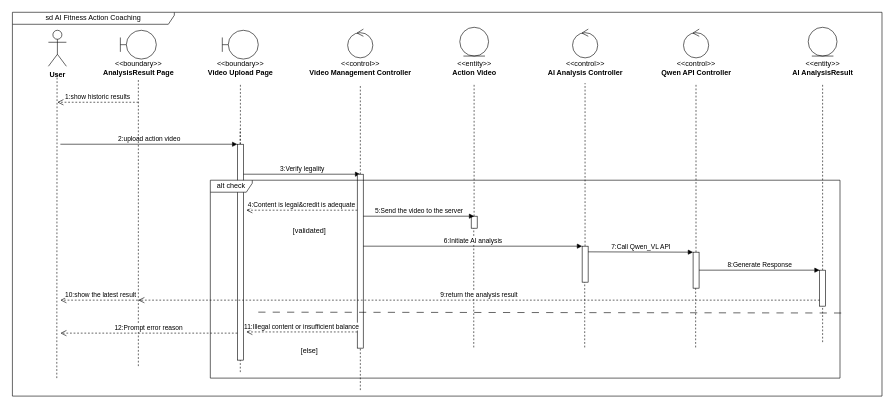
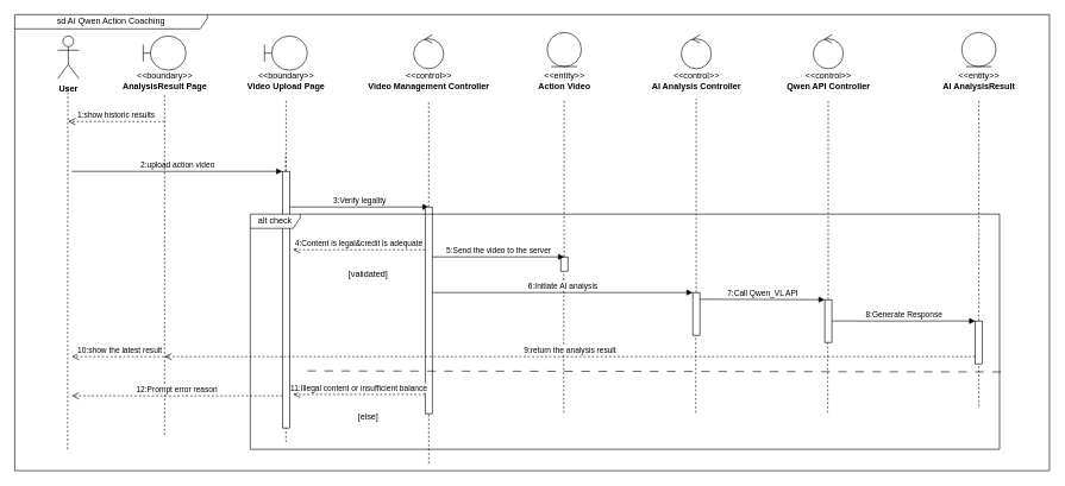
  <mxCell id="0" />
  <mxCell id="1" parent="0" />
  <mxCell id="2" value="" style="endArrow=none;dashed=1;html=1;rounded=0;" parent="1" source="38" edge="1"><mxGeometry width="50" height="50" relative="1" as="geometry"><mxPoint x="400" y="870" as="sourcePoint" /><mxPoint x="399.66" y="215" as="targetPoint" /></mxGeometry></mxCell>
  <mxCell id="3" value="&lt;b&gt;User&lt;/b&gt;" style="shape=umlActor;verticalLabelPosition=bottom;verticalAlign=top;html=1;outlineConnect=0;" parent="1" vertex="1"><mxGeometry x="80" y="50" width="30" height="60" as="geometry" /></mxCell>
  <mxCell id="4" value="" style="endArrow=none;dashed=1;html=1;rounded=0;" parent="1" edge="1"><mxGeometry width="50" height="50" relative="1" as="geometry"><mxPoint x="94" y="630" as="sourcePoint" /><mxPoint x="94.47" y="120" as="targetPoint" /></mxGeometry></mxCell>
  <mxCell id="5" value="" style="shape=umlBoundary;whiteSpace=wrap;html=1;aspect=fixed;" parent="1" vertex="1"><mxGeometry x="370" y="50" width="60" height="48" as="geometry" /></mxCell>
  <mxCell id="6" value="&amp;lt;&amp;lt;boundary&amp;gt;&amp;gt;&lt;br&gt;&lt;b&gt;Video Upload Page&lt;/b&gt;" style="text;html=1;align=center;verticalAlign=middle;resizable=0;points=[];autosize=1;strokeColor=none;fillColor=none;" parent="1" vertex="1"><mxGeometry x="335" y="93" width="130" height="40" as="geometry" /></mxCell>
  <mxCell id="7" value="" style="endArrow=none;dashed=1;html=1;rounded=0;" parent="1" source="38" edge="1"><mxGeometry width="50" height="50" relative="1" as="geometry"><mxPoint x="399.58" y="580.833" as="sourcePoint" /><mxPoint x="400.16" y="140" as="targetPoint" /></mxGeometry></mxCell>
  <mxCell id="8" value="" style="ellipse;shape=umlControl;whiteSpace=wrap;html=1;aspect=fixed;" parent="1" vertex="1"><mxGeometry x="579" y="48" width="42" height="48" as="geometry" /></mxCell>
  <mxCell id="9" value="&amp;lt;&amp;lt;control&amp;gt;&amp;gt;&lt;br&gt;&lt;b&gt;Video Management Controller&lt;/b&gt;" style="text;html=1;align=center;verticalAlign=middle;resizable=0;points=[];autosize=1;strokeColor=none;fillColor=none;" parent="1" vertex="1"><mxGeometry x="505" y="93" width="190" height="40" as="geometry" /></mxCell>
  <mxCell id="10" value="" style="endArrow=none;dashed=1;html=1;rounded=0;" parent="1" edge="1"><mxGeometry width="50" height="50" relative="1" as="geometry"><mxPoint x="600.16" y="650" as="sourcePoint" /><mxPoint x="600.16" y="140" as="targetPoint" /></mxGeometry></mxCell>
  <mxCell id="11" value="" style="ellipse;shape=umlControl;whiteSpace=wrap;html=1;aspect=fixed;" parent="1" vertex="1"><mxGeometry x="954" y="48" width="42" height="48" as="geometry" /></mxCell>
  <mxCell id="12" value="&amp;lt;&amp;lt;control&amp;gt;&amp;gt;&lt;br&gt;&lt;b&gt;AI Analysis Controller&lt;/b&gt;" style="text;html=1;align=center;verticalAlign=middle;resizable=0;points=[];autosize=1;strokeColor=none;fillColor=none;" parent="1" vertex="1"><mxGeometry x="900" y="93" width="150" height="40" as="geometry" /></mxCell>
  <mxCell id="13" value="" style="ellipse;shape=umlEntity;whiteSpace=wrap;html=1;aspect=fixed;" parent="1" vertex="1"><mxGeometry x="766" y="45" width="48" height="48" as="geometry" /></mxCell>
  <mxCell id="14" value="&amp;lt;&amp;lt;entity&amp;gt;&amp;gt;&lt;br&gt;&lt;b&gt;Action Video&lt;/b&gt;" style="text;html=1;align=center;verticalAlign=middle;resizable=0;points=[];autosize=1;strokeColor=none;fillColor=none;" parent="1" vertex="1"><mxGeometry x="740" y="93" width="100" height="40" as="geometry" /></mxCell>
  <mxCell id="15" value="" style="endArrow=none;dashed=1;html=1;rounded=0;" parent="1" source="23" edge="1"><mxGeometry width="50" height="50" relative="1" as="geometry"><mxPoint x="789.29" y="578.833" as="sourcePoint" /><mxPoint x="789.87" y="138" as="targetPoint" /></mxGeometry></mxCell>
  <mxCell id="16" value="" style="endArrow=none;dashed=1;html=1;rounded=0;" parent="1" source="25" edge="1"><mxGeometry width="50" height="50" relative="1" as="geometry"><mxPoint x="974.29" y="578.833" as="sourcePoint" /><mxPoint x="974.87" y="138" as="targetPoint" /></mxGeometry></mxCell>
  <mxCell id="17" value="" style="endArrow=none;dashed=1;html=1;rounded=0;" parent="1" source="27" edge="1"><mxGeometry width="50" height="50" relative="1" as="geometry"><mxPoint x="1159.29" y="578.833" as="sourcePoint" /><mxPoint x="1159.87" y="138" as="targetPoint" /></mxGeometry></mxCell>
  <mxCell id="18" value="2:upload action video" style="html=1;verticalAlign=bottom;endArrow=block;curved=0;rounded=0;" parent="1" edge="1"><mxGeometry width="80" relative="1" as="geometry"><mxPoint x="100" y="240" as="sourcePoint" /><mxPoint x="395" y="240" as="targetPoint" /><mxPoint as="offset" /></mxGeometry></mxCell>
  <mxCell id="19" value="" style="endArrow=none;dashed=1;html=1;rounded=0;" parent="1" target="38" edge="1"><mxGeometry width="50" height="50" relative="1" as="geometry"><mxPoint x="399.58" y="580.833" as="sourcePoint" /><mxPoint x="400.16" y="140" as="targetPoint" /></mxGeometry></mxCell>
  <mxCell id="20" value="3:Verify legality" style="html=1;verticalAlign=bottom;endArrow=block;curved=0;rounded=0;" parent="1" edge="1"><mxGeometry width="80" relative="1" as="geometry"><mxPoint x="405" y="290" as="sourcePoint" /><mxPoint x="600" y="290" as="targetPoint" /></mxGeometry></mxCell>
  <mxCell id="21" value="" style="html=1;points=[[0,0,0,0,5],[0,1,0,0,-5],[1,0,0,0,5],[1,1,0,0,-5]];perimeter=orthogonalPerimeter;outlineConnect=0;targetShapes=umlLifeline;portConstraint=eastwest;newEdgeStyle={&quot;curved&quot;:0,&quot;rounded&quot;:0};" parent="1" vertex="1"><mxGeometry x="595" y="290" width="10" height="290" as="geometry" /></mxCell>
  <mxCell id="22" value="" style="endArrow=none;dashed=1;html=1;rounded=0;" parent="1" target="23" edge="1"><mxGeometry width="50" height="50" relative="1" as="geometry"><mxPoint x="789.29" y="578.833" as="sourcePoint" /><mxPoint x="789.87" y="138" as="targetPoint" /></mxGeometry></mxCell>
  <mxCell id="23" value="" style="html=1;points=[[0,0,0,0,5],[0,1,0,0,-5],[1,0,0,0,5],[1,1,0,0,-5]];perimeter=orthogonalPerimeter;outlineConnect=0;targetShapes=umlLifeline;portConstraint=eastwest;newEdgeStyle={&quot;curved&quot;:0,&quot;rounded&quot;:0};" parent="1" vertex="1"><mxGeometry x="785" y="360" width="10" height="20" as="geometry" /></mxCell>
  <mxCell id="24" value="" style="endArrow=none;dashed=1;html=1;rounded=0;" parent="1" target="25" edge="1"><mxGeometry width="50" height="50" relative="1" as="geometry"><mxPoint x="974.29" y="578.833" as="sourcePoint" /><mxPoint x="974.87" y="138" as="targetPoint" /></mxGeometry></mxCell>
  <mxCell id="25" value="" style="html=1;points=[[0,0,0,0,5],[0,1,0,0,-5],[1,0,0,0,5],[1,1,0,0,-5]];perimeter=orthogonalPerimeter;outlineConnect=0;targetShapes=umlLifeline;portConstraint=eastwest;newEdgeStyle={&quot;curved&quot;:0,&quot;rounded&quot;:0};" parent="1" vertex="1"><mxGeometry x="970" y="410" width="10" height="60" as="geometry" /></mxCell>
  <mxCell id="26" value="" style="endArrow=none;dashed=1;html=1;rounded=0;" parent="1" target="27" edge="1"><mxGeometry width="50" height="50" relative="1" as="geometry"><mxPoint x="1159.29" y="578.833" as="sourcePoint" /><mxPoint x="1159.87" y="138" as="targetPoint" /></mxGeometry></mxCell>
  <mxCell id="27" value="" style="html=1;points=[[0,0,0,0,5],[0,1,0,0,-5],[1,0,0,0,5],[1,1,0,0,-5]];perimeter=orthogonalPerimeter;outlineConnect=0;targetShapes=umlLifeline;portConstraint=eastwest;newEdgeStyle={&quot;curved&quot;:0,&quot;rounded&quot;:0};" parent="1" vertex="1"><mxGeometry x="1155" y="420" width="10" height="60" as="geometry" /></mxCell>
  <mxCell id="28" value="" style="endArrow=none;dashed=1;html=1;rounded=0;" parent="1" edge="1"><mxGeometry width="50" height="50" relative="1" as="geometry"><mxPoint x="1371" y="570" as="sourcePoint" /><mxPoint x="1371" y="138" as="targetPoint" /></mxGeometry></mxCell>
  <mxCell id="29" value="1:show historic results" style="html=1;verticalAlign=bottom;endArrow=open;dashed=1;endSize=8;curved=0;rounded=0;" parent="1" edge="1"><mxGeometry relative="1" as="geometry"><mxPoint x="230" y="170" as="sourcePoint" /><mxPoint x="95" y="170" as="targetPoint" /></mxGeometry></mxCell>
  <mxCell id="30" value="" style="ellipse;shape=umlControl;whiteSpace=wrap;html=1;aspect=fixed;" parent="1" vertex="1"><mxGeometry x="1139" y="48" width="42" height="48" as="geometry" /></mxCell>
  <mxCell id="31" value="&amp;lt;&amp;lt;control&amp;gt;&amp;gt;&lt;br&gt;&lt;b&gt;Qwen API Controller&lt;/b&gt;" style="text;html=1;align=center;verticalAlign=middle;resizable=0;points=[];autosize=1;strokeColor=none;fillColor=none;" parent="1" vertex="1"><mxGeometry x="1090" y="93" width="140" height="40" as="geometry" /></mxCell>
  <mxCell id="32" value="" style="ellipse;shape=umlEntity;whiteSpace=wrap;html=1;aspect=fixed;" parent="1" vertex="1"><mxGeometry x="1347" y="45" width="48" height="48" as="geometry" /></mxCell>
  <mxCell id="33" value="&amp;lt;&amp;lt;entity&amp;gt;&amp;gt;&lt;br&gt;&lt;b&gt;AI AnalysisResult&lt;/b&gt;" style="text;html=1;align=center;verticalAlign=middle;resizable=0;points=[];autosize=1;strokeColor=none;fillColor=none;" parent="1" vertex="1"><mxGeometry x="1311" y="93" width="120" height="40" as="geometry" /></mxCell>
  <mxCell id="34" value="" style="shape=umlBoundary;whiteSpace=wrap;html=1;aspect=fixed;" parent="1" vertex="1"><mxGeometry x="200" y="50" width="60" height="48" as="geometry" /></mxCell>
  <mxCell id="35" value="&amp;lt;&amp;lt;boundary&amp;gt;&amp;gt;&lt;br&gt;&lt;b&gt;AnalysisResult Page&lt;/b&gt;" style="text;html=1;align=center;verticalAlign=middle;resizable=0;points=[];autosize=1;strokeColor=none;fillColor=none;" parent="1" vertex="1"><mxGeometry x="160" y="93" width="140" height="40" as="geometry" /></mxCell>
  <mxCell id="36" value="" style="endArrow=none;dashed=1;html=1;rounded=0;" parent="1" edge="1"><mxGeometry width="50" height="50" relative="1" as="geometry"><mxPoint x="230" y="610" as="sourcePoint" /><mxPoint x="230" y="133" as="targetPoint" /></mxGeometry></mxCell>
  <mxCell id="37" value="" style="endArrow=none;dashed=1;html=1;rounded=0;" parent="1" target="38" edge="1"><mxGeometry width="50" height="50" relative="1" as="geometry"><mxPoint x="400" y="620" as="sourcePoint" /><mxPoint x="399.66" y="215" as="targetPoint" /></mxGeometry></mxCell>
  <mxCell id="38" value="" style="html=1;points=[[0,0,0,0,5],[0,1,0,0,-5],[1,0,0,0,5],[1,1,0,0,-5]];perimeter=orthogonalPerimeter;outlineConnect=0;targetShapes=umlLifeline;portConstraint=eastwest;newEdgeStyle={&quot;curved&quot;:0,&quot;rounded&quot;:0};" parent="1" vertex="1"><mxGeometry x="395" y="240" width="10" height="360" as="geometry" /></mxCell>
  <mxCell id="39" value="alt check" style="shape=umlFrame;whiteSpace=wrap;html=1;pointerEvents=0;width=70;height=20;" parent="1" vertex="1"><mxGeometry x="350" y="300" width="1050" height="330" as="geometry" /></mxCell>
  <mxCell id="40" value="5:Send the video to the server" style="html=1;verticalAlign=bottom;endArrow=block;curved=0;rounded=0;" parent="1" edge="1"><mxGeometry width="80" relative="1" as="geometry"><mxPoint x="605" y="360" as="sourcePoint" /><mxPoint x="790" y="360" as="targetPoint" /></mxGeometry></mxCell>
  <mxCell id="41" value="6:Initiate AI analysis" style="html=1;verticalAlign=bottom;endArrow=block;curved=0;rounded=0;" parent="1" edge="1"><mxGeometry width="80" relative="1" as="geometry"><mxPoint x="605" y="410" as="sourcePoint" /><mxPoint x="970" y="410" as="targetPoint" /></mxGeometry></mxCell>
  <mxCell id="42" value="7:Call Qwen_VL API" style="html=1;verticalAlign=bottom;endArrow=block;curved=0;rounded=0;" parent="1" target="27" edge="1"><mxGeometry width="80" relative="1" as="geometry"><mxPoint x="980" y="419.47" as="sourcePoint" /><mxPoint x="1345" y="419.47" as="targetPoint" /></mxGeometry></mxCell>
  <mxCell id="43" value="8:Generate Response" style="html=1;verticalAlign=bottom;endArrow=block;curved=0;rounded=0;" parent="1" target="44" edge="1"><mxGeometry width="80" relative="1" as="geometry"><mxPoint x="1165" y="450" as="sourcePoint" /><mxPoint x="1360" y="450" as="targetPoint" /></mxGeometry></mxCell>
  <mxCell id="44" value="" style="html=1;points=[[0,0,0,0,5],[0,1,0,0,-5],[1,0,0,0,5],[1,1,0,0,-5]];perimeter=orthogonalPerimeter;outlineConnect=0;targetShapes=umlLifeline;portConstraint=eastwest;newEdgeStyle={&quot;curved&quot;:0,&quot;rounded&quot;:0};" parent="1" vertex="1"><mxGeometry x="1366" y="450" width="10" height="60" as="geometry" /></mxCell>
  <mxCell id="45" value="9:return the analysis result" style="html=1;verticalAlign=bottom;endArrow=open;dashed=1;endSize=8;curved=0;rounded=0;" parent="1" edge="1"><mxGeometry relative="1" as="geometry"><mxPoint x="1366" y="500" as="sourcePoint" /><mxPoint x="230" y="500" as="targetPoint" /></mxGeometry></mxCell>
  <mxCell id="46" value="10:show the latest result" style="html=1;verticalAlign=bottom;endArrow=open;dashed=1;endSize=8;curved=0;rounded=0;" parent="1" edge="1"><mxGeometry relative="1" as="geometry"><mxPoint x="235" y="500" as="sourcePoint" /><mxPoint x="100" y="500" as="targetPoint" /></mxGeometry></mxCell>
  <mxCell id="47" value="4:Content is legal&amp;amp;credit is adequate" style="html=1;verticalAlign=bottom;endArrow=open;dashed=1;endSize=8;curved=0;rounded=0;" parent="1" edge="1"><mxGeometry relative="1" as="geometry"><mxPoint x="595" y="350" as="sourcePoint" /><mxPoint x="410" y="350" as="targetPoint" /></mxGeometry></mxCell>
  <mxCell id="48" value="11:Illegal content or insufficient balance" style="html=1;verticalAlign=bottom;endArrow=open;dashed=1;endSize=8;curved=0;rounded=0;" parent="1" edge="1"><mxGeometry relative="1" as="geometry"><mxPoint x="595" y="553" as="sourcePoint" /><mxPoint x="410" y="553" as="targetPoint" /></mxGeometry></mxCell>
  <mxCell id="49" value="12:Prompt error reason" style="html=1;verticalAlign=bottom;endArrow=open;dashed=1;endSize=8;curved=0;rounded=0;" parent="1" edge="1"><mxGeometry relative="1" as="geometry"><mxPoint x="395" y="555" as="sourcePoint" /><mxPoint x="100" y="555" as="targetPoint" /></mxGeometry></mxCell>
  <mxCell id="50" value="" style="endArrow=none;dashed=1;html=1;rounded=0;entryX=1.005;entryY=0.671;entryDx=0;entryDy=0;entryPerimeter=0;dashPattern=12 12;" parent="1" target="39" edge="1"><mxGeometry width="50" height="50" relative="1" as="geometry"><mxPoint x="430" y="520" as="sourcePoint" /><mxPoint x="780" y="540" as="targetPoint" /></mxGeometry></mxCell>
  <mxCell id="51" value="[else]" style="text;html=1;align=center;verticalAlign=middle;resizable=0;points=[];autosize=1;strokeColor=none;fillColor=none;" parent="1" vertex="1"><mxGeometry x="490" y="570" width="50" height="30" as="geometry" /></mxCell>
  <mxCell id="52" value="[validated]" style="text;html=1;align=center;verticalAlign=middle;resizable=0;points=[];autosize=1;strokeColor=none;fillColor=none;" parent="1" vertex="1"><mxGeometry x="475" y="370" width="80" height="30" as="geometry" /></mxCell>
- <mxCell id="53" value="sd AI Fitness Action Coaching" style="shape=umlFrame;whiteSpace=wrap;html=1;pointerEvents=0;width=270;height=20;" vertex="1" parent="1"><mxGeometry x="20" y="20" width="1450" height="640" as="geometry" /></mxCell>
+ <mxCell id="53" value="sd AI Qwen Action Coaching" style="shape=umlFrame;whiteSpace=wrap;html=1;pointerEvents=0;width=270;height=20;" vertex="1" parent="1"><mxGeometry x="20" y="20" width="1450" height="640" as="geometry" /></mxCell>
